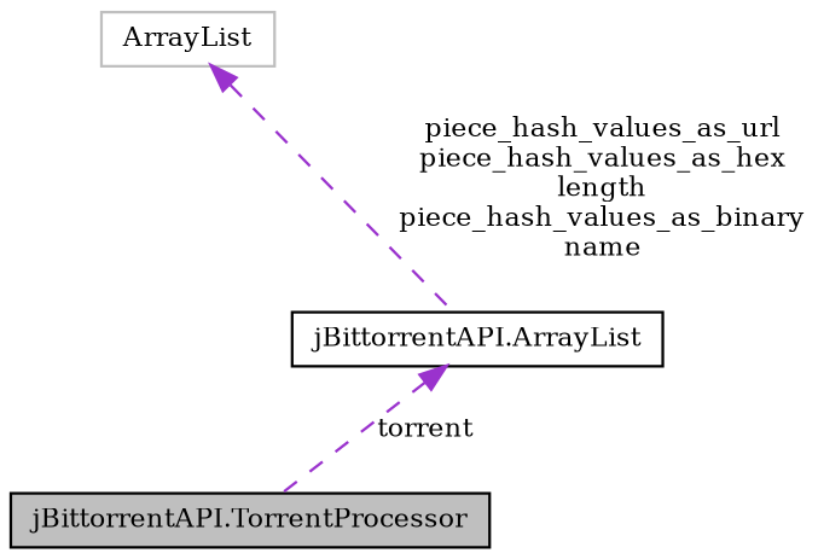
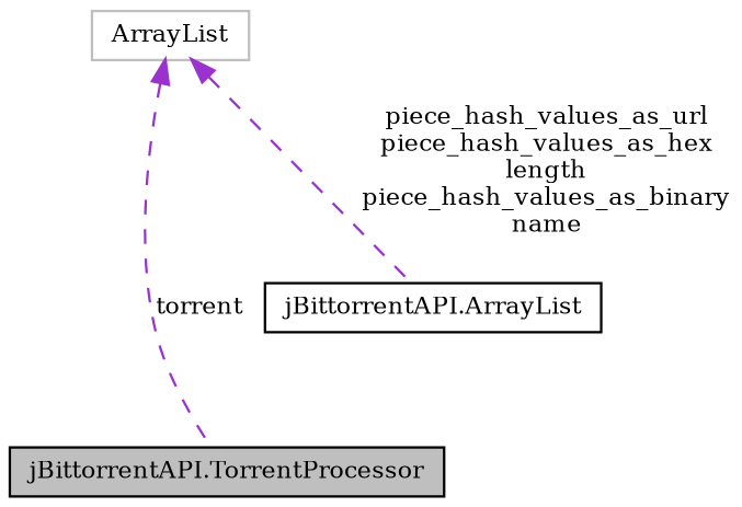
  digraph {
    fontname="DejaVu Serif"
    node [color=black fontname="DejaVu Serif" fontsize=10 shape=record]
    edge [color=darkorchid3 dir=back fontname="DejaVu Serif" fontsize=10 labelfontname=FreeSans labelfontsize=10 style=dashed]
    n1 [fillcolor=grey75 fontcolor=black height=0.2 label="jBittorrentAPI.TorrentProcessor" style=filled width=0.4]
    n2 [height=0.2 label="jBittorrentAPI.ArrayList" width=0.4]
    n3 [color=grey75 height=0.2 label=ArrayList width=0.4]
-   n2 -> n1 [label=torrent]
+   n3 -> n1 [label=torrent]
    n3 -> n2 [label="piece_hash_values_as_url\npiece_hash_values_as_hex\nlength\npiece_hash_values_as_binary\nname"]
  }
